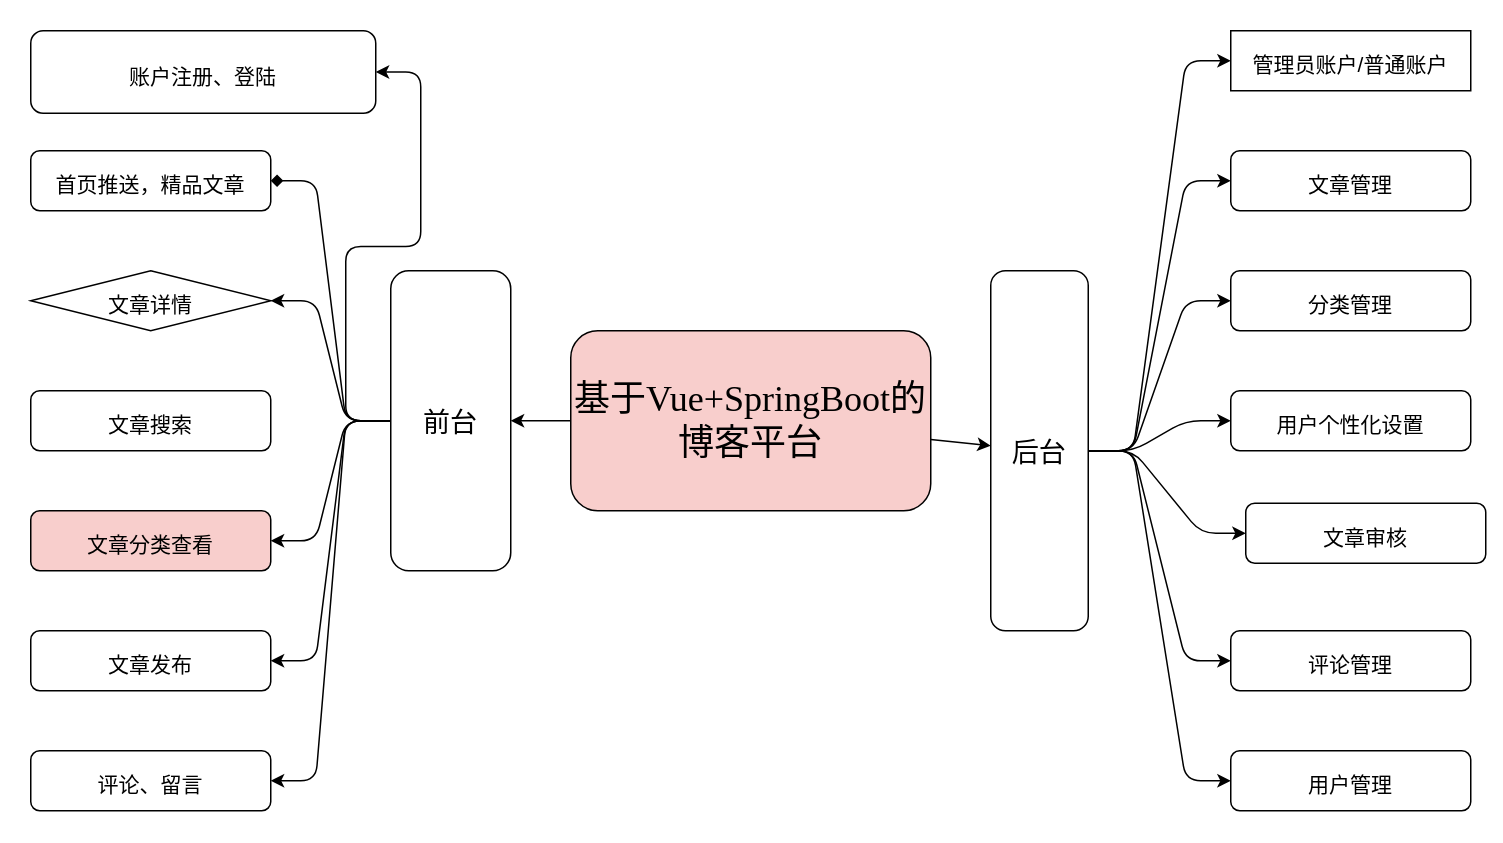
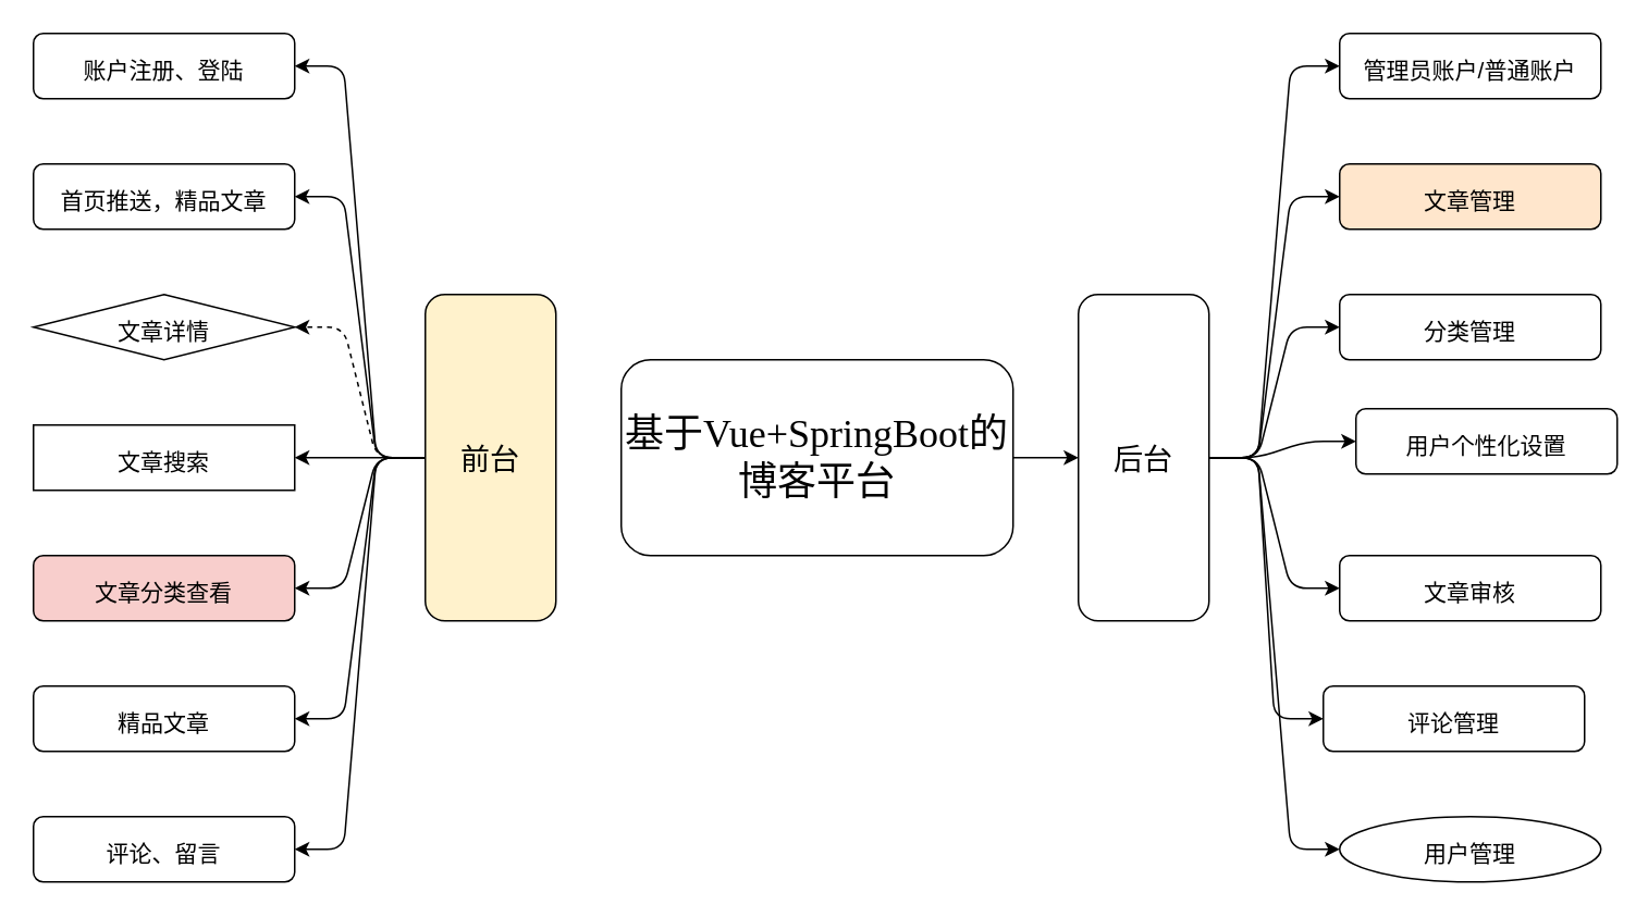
  <mxCell id="0" />
  <mxCell id="1" parent="0" />
- <mxCell id="2" style="edgeStyle=none;html=1;fontSize=18;startArrow=none;startFill=0;endArrow=classic;endFill=1;" edge="1" parent="1" source="4" target="12"><mxGeometry relative="1" as="geometry" /></mxCell>
  <mxCell id="3" style="edgeStyle=none;html=1;fontSize=18;startArrow=none;startFill=0;endArrow=classic;endFill=1;" edge="1" parent="1" source="4" target="20"><mxGeometry relative="1" as="geometry" /></mxCell>
- <mxCell id="4" value="&lt;font style=&quot;font-size: 24px&quot;&gt;基于&lt;span lang=&quot;EN-US&quot; style=&quot;font-family: &amp;#34;times new roman&amp;#34; , serif&quot;&gt;Vue+SpringBoot&lt;/span&gt;的博客平台&lt;/font&gt;" style="rounded=1;whiteSpace=wrap;html=1;fillColor=#f8cecc;" vertex="1" parent="1"><mxGeometry x="380" y="220" width="240" height="120" as="geometry" /></mxCell>
+ <mxCell id="4" value="&lt;font style=&quot;font-size: 24px&quot;&gt;基于&lt;span lang=&quot;EN-US&quot; style=&quot;font-family: &amp;#34;times new roman&amp;#34; , serif&quot;&gt;Vue+SpringBoot&lt;/span&gt;的博客平台&lt;/font&gt;" style="rounded=1;whiteSpace=wrap;html=1;" vertex="1" parent="1"><mxGeometry x="380" y="220" width="240" height="120" as="geometry" /></mxCell>
  <mxCell id="5" style="edgeStyle=entityRelationEdgeStyle;html=1;fontSize=14;startArrow=none;startFill=0;endArrow=classic;endFill=1;" edge="1" parent="1" source="12" target="21"><mxGeometry relative="1" as="geometry" /></mxCell>
- <mxCell id="6" style="edgeStyle=entityRelationEdgeStyle;html=1;fontSize=14;startArrow=none;startFill=0;endArrow=diamond;endFill=1;" edge="1" parent="1" source="12" target="22"><mxGeometry relative="1" as="geometry" /></mxCell>
- <mxCell id="7" style="edgeStyle=entityRelationEdgeStyle;html=1;fontSize=14;startArrow=none;startFill=0;endArrow=classic;endFill=1;" edge="1" parent="1" source="12" target="23"><mxGeometry relative="1" as="geometry" /></mxCell>
+ <mxCell id="6" style="edgeStyle=entityRelationEdgeStyle;html=1;fontSize=14;startArrow=none;startFill=0;endArrow=classic;endFill=1;" edge="1" parent="1" source="12" target="22"><mxGeometry relative="1" as="geometry" /></mxCell>
+ <mxCell id="7" style="edgeStyle=entityRelationEdgeStyle;html=1;fontSize=14;startArrow=none;startFill=0;endArrow=classic;endFill=1;dashed=1;" edge="1" parent="1" source="12" target="23"><mxGeometry relative="1" as="geometry" /></mxCell>
+ <mxCell id="8" style="edgeStyle=entityRelationEdgeStyle;html=1;fontSize=14;startArrow=none;startFill=0;endArrow=classic;endFill=1;" edge="1" parent="1" source="12" target="24"><mxGeometry relative="1" as="geometry" /></mxCell>
  <mxCell id="9" style="edgeStyle=entityRelationEdgeStyle;html=1;fontSize=14;startArrow=none;startFill=0;endArrow=classic;endFill=1;" edge="1" parent="1" source="12" target="25"><mxGeometry relative="1" as="geometry" /></mxCell>
  <mxCell id="10" style="edgeStyle=entityRelationEdgeStyle;html=1;fontSize=14;startArrow=none;startFill=0;endArrow=classic;endFill=1;" edge="1" parent="1" source="12" target="26"><mxGeometry relative="1" as="geometry" /></mxCell>
  <mxCell id="11" style="edgeStyle=entityRelationEdgeStyle;html=1;fontSize=14;startArrow=none;startFill=0;endArrow=classic;endFill=1;" edge="1" parent="1" source="12" target="27"><mxGeometry relative="1" as="geometry" /></mxCell>
- <mxCell id="12" value="&lt;font style=&quot;font-size: 18px&quot;&gt;前台&lt;/font&gt;" style="rounded=1;whiteSpace=wrap;html=1;fontSize=24;" vertex="1" parent="1"><mxGeometry x="260" y="180" width="80" height="200" as="geometry" /></mxCell>
+ <mxCell id="12" value="&lt;font style=&quot;font-size: 18px&quot;&gt;前台&lt;/font&gt;" style="rounded=1;whiteSpace=wrap;html=1;fontSize=24;fillColor=#fff2cc;" vertex="1" parent="1"><mxGeometry x="260" y="180" width="80" height="200" as="geometry" /></mxCell>
  <mxCell id="13" style="edgeStyle=entityRelationEdgeStyle;html=1;fontSize=14;startArrow=none;startFill=0;endArrow=classic;endFill=1;" edge="1" parent="1" source="20" target="28"><mxGeometry relative="1" as="geometry" /></mxCell>
  <mxCell id="14" style="edgeStyle=entityRelationEdgeStyle;html=1;fontSize=14;startArrow=none;startFill=0;endArrow=classic;endFill=1;" edge="1" parent="1" source="20" target="29"><mxGeometry relative="1" as="geometry" /></mxCell>
  <mxCell id="15" style="edgeStyle=entityRelationEdgeStyle;html=1;fontSize=14;startArrow=none;startFill=0;endArrow=classic;endFill=1;" edge="1" parent="1" source="20" target="30"><mxGeometry relative="1" as="geometry" /></mxCell>
  <mxCell id="16" style="edgeStyle=entityRelationEdgeStyle;html=1;fontSize=14;startArrow=none;startFill=0;endArrow=classic;endFill=1;" edge="1" parent="1" source="20" target="31"><mxGeometry relative="1" as="geometry" /></mxCell>
  <mxCell id="17" style="edgeStyle=entityRelationEdgeStyle;html=1;fontSize=14;startArrow=none;startFill=0;endArrow=classic;endFill=1;" edge="1" parent="1" source="20" target="32"><mxGeometry relative="1" as="geometry" /></mxCell>
  <mxCell id="18" style="edgeStyle=entityRelationEdgeStyle;html=1;fontSize=14;startArrow=none;startFill=0;endArrow=classic;endFill=1;" edge="1" parent="1" source="20" target="33"><mxGeometry relative="1" as="geometry" /></mxCell>
  <mxCell id="19" style="edgeStyle=entityRelationEdgeStyle;html=1;fontSize=14;startArrow=none;startFill=0;endArrow=classic;endFill=1;" edge="1" parent="1" source="20" target="34"><mxGeometry relative="1" as="geometry" /></mxCell>
- <mxCell id="20" value="&lt;font style=&quot;font-size: 18px&quot;&gt;后台&lt;/font&gt;" style="rounded=1;whiteSpace=wrap;html=1;fontSize=24;" vertex="1" parent="1"><mxGeometry x="660" y="180" width="65" height="240" as="geometry" /></mxCell>
- <mxCell id="21" value="&lt;font style=&quot;font-size: 14px&quot;&gt;账户注册、登陆&lt;/font&gt;" style="rounded=1;whiteSpace=wrap;html=1;fontSize=24;" vertex="1" parent="1"><mxGeometry x="20" y="20" width="230" height="55" as="geometry" /></mxCell>
+ <mxCell id="20" value="&lt;font style=&quot;font-size: 18px&quot;&gt;后台&lt;/font&gt;" style="rounded=1;whiteSpace=wrap;html=1;fontSize=24;" vertex="1" parent="1"><mxGeometry x="660" y="180" width="80" height="200" as="geometry" /></mxCell>
+ <mxCell id="21" value="&lt;font style=&quot;font-size: 14px&quot;&gt;账户注册、登陆&lt;/font&gt;" style="rounded=1;whiteSpace=wrap;html=1;fontSize=24;" vertex="1" parent="1"><mxGeometry x="20" y="20" width="160" height="40" as="geometry" /></mxCell>
  <mxCell id="22" value="&lt;font style=&quot;font-size: 14px&quot;&gt;首页推送，精品文章&lt;/font&gt;" style="rounded=1;whiteSpace=wrap;html=1;fontSize=24;" vertex="1" parent="1"><mxGeometry x="20" y="100" width="160" height="40" as="geometry" /></mxCell>
  <mxCell id="23" value="&lt;font style=&quot;font-size: 14px&quot;&gt;文章详情&lt;/font&gt;" style="rhombus;whiteSpace=wrap;html=1;fontSize=24;" vertex="1" parent="1"><mxGeometry x="20" y="180" width="160" height="40" as="geometry" /></mxCell>
- <mxCell id="24" value="&lt;font style=&quot;font-size: 14px&quot;&gt;文章搜索&lt;/font&gt;" style="rounded=1;whiteSpace=wrap;html=1;fontSize=24;" vertex="1" parent="1"><mxGeometry x="20" y="260" width="160" height="40" as="geometry" /></mxCell>
+ <mxCell id="24" value="&lt;font style=&quot;font-size: 14px&quot;&gt;文章搜索&lt;/font&gt;" style="whiteSpace=wrap;html=1;fontSize=24;rounded=0;" vertex="1" parent="1"><mxGeometry x="20" y="260" width="160" height="40" as="geometry" /></mxCell>
  <mxCell id="25" value="&lt;font style=&quot;font-size: 14px&quot;&gt;文章分类查看&lt;/font&gt;" style="rounded=1;whiteSpace=wrap;html=1;fontSize=24;fillColor=#f8cecc;" vertex="1" parent="1"><mxGeometry x="20" y="340" width="160" height="40" as="geometry" /></mxCell>
- <mxCell id="26" value="&lt;font style=&quot;font-size: 14px&quot;&gt;文章发布&lt;/font&gt;" style="rounded=1;whiteSpace=wrap;html=1;fontSize=24;" vertex="1" parent="1"><mxGeometry x="20" y="420" width="160" height="40" as="geometry" /></mxCell>
+ <mxCell id="26" value="&lt;font style=&quot;font-size: 14px&quot;&gt;精品文章&lt;/font&gt;" style="rounded=1;whiteSpace=wrap;html=1;fontSize=24;" vertex="1" parent="1"><mxGeometry x="20" y="420" width="160" height="40" as="geometry" /></mxCell>
  <mxCell id="27" value="&lt;font style=&quot;font-size: 14px&quot;&gt;评论、留言&lt;/font&gt;" style="rounded=1;whiteSpace=wrap;html=1;fontSize=24;" vertex="1" parent="1"><mxGeometry x="20" y="500" width="160" height="40" as="geometry" /></mxCell>
- <mxCell id="28" value="&lt;font style=&quot;font-size: 14px&quot;&gt;管理员账户/普通账户&lt;/font&gt;" style="whiteSpace=wrap;html=1;fontSize=24;rounded=0;" vertex="1" parent="1"><mxGeometry x="820" y="20" width="160" height="40" as="geometry" /></mxCell>
- <mxCell id="29" value="&lt;font style=&quot;font-size: 14px&quot;&gt;文章管理&lt;/font&gt;" style="rounded=1;whiteSpace=wrap;html=1;fontSize=24;" vertex="1" parent="1"><mxGeometry x="820" y="100" width="160" height="40" as="geometry" /></mxCell>
+ <mxCell id="28" value="&lt;font style=&quot;font-size: 14px&quot;&gt;管理员账户/普通账户&lt;/font&gt;" style="rounded=1;whiteSpace=wrap;html=1;fontSize=24;" vertex="1" parent="1"><mxGeometry x="820" y="20" width="160" height="40" as="geometry" /></mxCell>
+ <mxCell id="29" value="&lt;font style=&quot;font-size: 14px&quot;&gt;文章管理&lt;/font&gt;" style="rounded=1;whiteSpace=wrap;html=1;fontSize=24;fillColor=#ffe6cc;" vertex="1" parent="1"><mxGeometry x="820" y="100" width="160" height="40" as="geometry" /></mxCell>
  <mxCell id="30" value="&lt;font style=&quot;font-size: 14px&quot;&gt;分类管理&lt;/font&gt;" style="rounded=1;whiteSpace=wrap;html=1;fontSize=24;" vertex="1" parent="1"><mxGeometry x="820" y="180" width="160" height="40" as="geometry" /></mxCell>
- <mxCell id="31" value="&lt;font style=&quot;font-size: 14px&quot;&gt;用户个性化设置&lt;/font&gt;" style="rounded=1;whiteSpace=wrap;html=1;fontSize=24;" vertex="1" parent="1"><mxGeometry x="820" y="260" width="160" height="40" as="geometry" /></mxCell>
- <mxCell id="32" value="&lt;font style=&quot;font-size: 14px&quot;&gt;文章审核&lt;/font&gt;" style="rounded=1;whiteSpace=wrap;html=1;fontSize=24;" vertex="1" parent="1"><mxGeometry x="830" y="335" width="160" height="40" as="geometry" /></mxCell>
- <mxCell id="33" value="&lt;font style=&quot;font-size: 14px&quot;&gt;评论管理&lt;/font&gt;" style="rounded=1;whiteSpace=wrap;html=1;fontSize=24;" vertex="1" parent="1"><mxGeometry x="820" y="420" width="160" height="40" as="geometry" /></mxCell>
- <mxCell id="34" value="&lt;font style=&quot;font-size: 14px&quot;&gt;用户管理&lt;/font&gt;" style="rounded=1;whiteSpace=wrap;html=1;fontSize=24;" vertex="1" parent="1"><mxGeometry x="820" y="500" width="160" height="40" as="geometry" /></mxCell>
+ <mxCell id="31" value="&lt;font style=&quot;font-size: 14px&quot;&gt;用户个性化设置&lt;/font&gt;" style="rounded=1;whiteSpace=wrap;html=1;fontSize=24;" vertex="1" parent="1"><mxGeometry x="830" y="250" width="160" height="40" as="geometry" /></mxCell>
+ <mxCell id="32" value="&lt;font style=&quot;font-size: 14px&quot;&gt;文章审核&lt;/font&gt;" style="rounded=1;whiteSpace=wrap;html=1;fontSize=24;" vertex="1" parent="1"><mxGeometry x="820" y="340" width="160" height="40" as="geometry" /></mxCell>
+ <mxCell id="33" value="&lt;font style=&quot;font-size: 14px&quot;&gt;评论管理&lt;/font&gt;" style="rounded=1;whiteSpace=wrap;html=1;fontSize=24;" vertex="1" parent="1"><mxGeometry x="810" y="420" width="160" height="40" as="geometry" /></mxCell>
+ <mxCell id="34" value="&lt;font style=&quot;font-size: 14px&quot;&gt;用户管理&lt;/font&gt;" style="ellipse;whiteSpace=wrap;html=1;fontSize=24;" vertex="1" parent="1"><mxGeometry x="820" y="500" width="160" height="40" as="geometry" /></mxCell>
